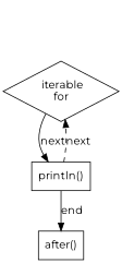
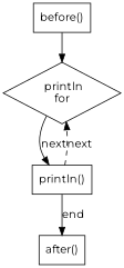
  digraph {
    compound=true
    fontname=Montserrat
    node [fillcolor=white fontname=Montserrat shape=rect style=filled]
    edge [fontname=Montserrat]
-   n2 [label=" iterable\nfor" shape=diamond]
+   n1 [label="before()"]
+   n2 [label=" println\nfor" shape=diamond]
    n3 [label="println()"]
    n4 [label="after()"]
+   n1 -> n2
    n2 -> n3 [label=next]
    n3 -> n2 [label=next style=dashed]
    n3 -> n4 [label=end]
  }
